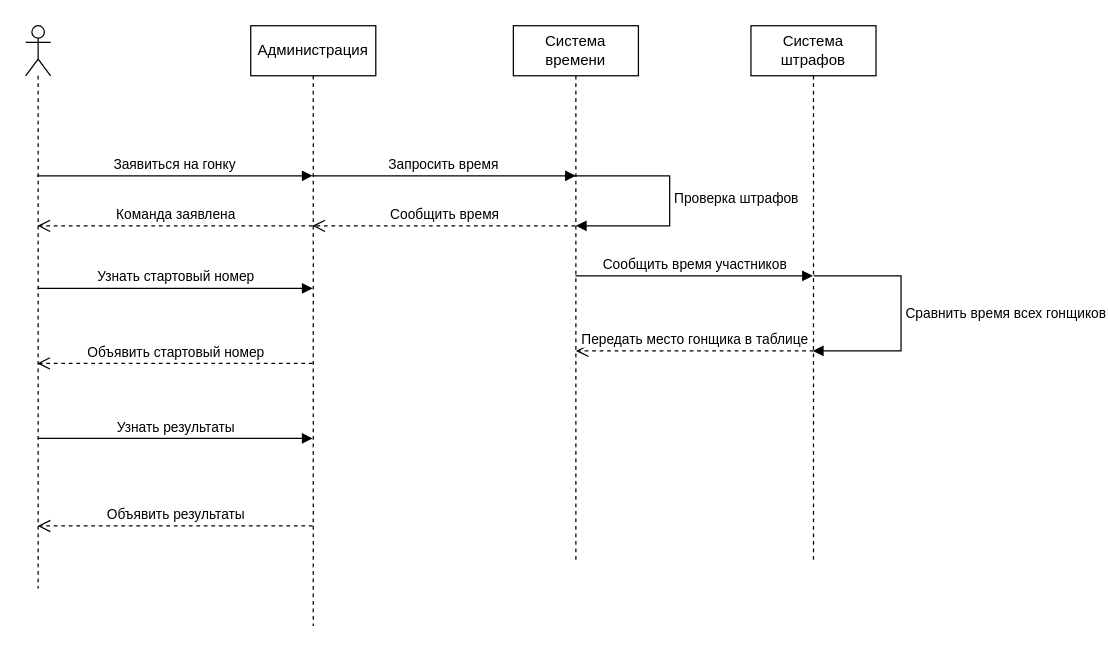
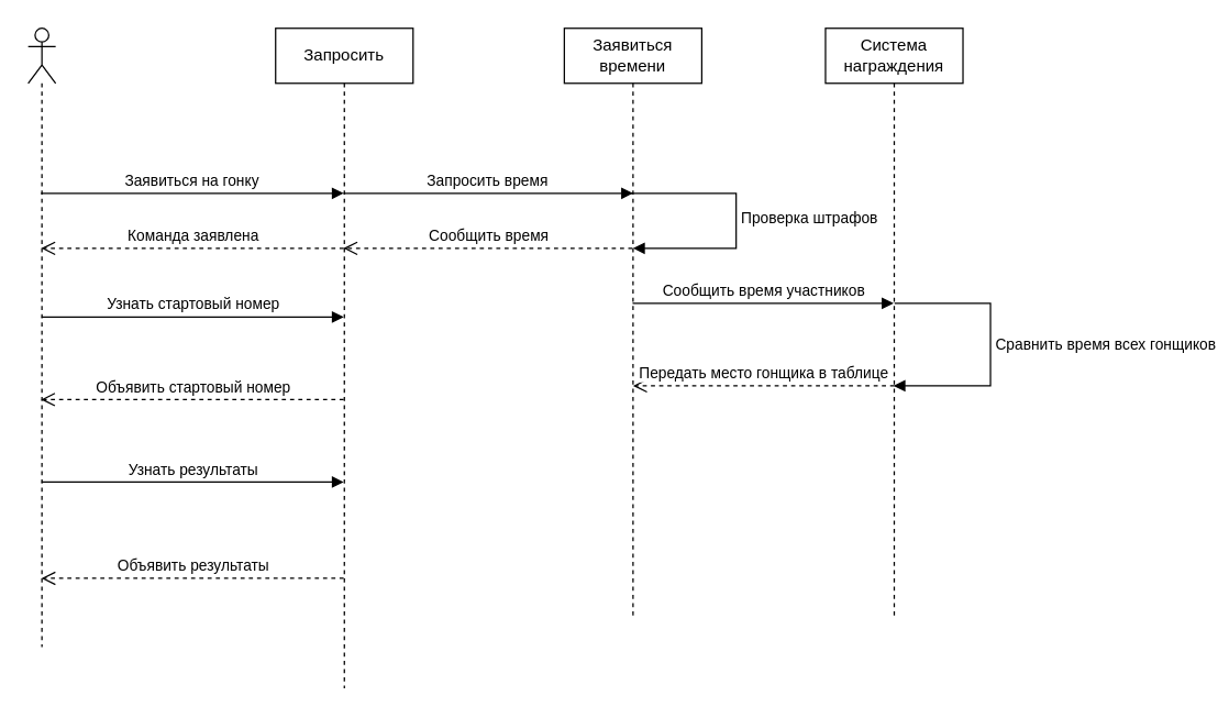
  <mxCell id="0" />
  <mxCell id="1" parent="0" />
- <mxCell id="2" value="Администрация" style="shape=umlLifeline;perimeter=lifelinePerimeter;whiteSpace=wrap;html=1;container=1;dropTarget=0;collapsible=0;recursiveResize=0;outlineConnect=0;portConstraint=eastwest;newEdgeStyle={&quot;curved&quot;:0,&quot;rounded&quot;:0};" vertex="1" parent="1"><mxGeometry x="200" y="20" width="100" height="480" as="geometry" /></mxCell>
+ <mxCell id="2" value="Запросить" style="shape=umlLifeline;perimeter=lifelinePerimeter;whiteSpace=wrap;html=1;container=1;dropTarget=0;collapsible=0;recursiveResize=0;outlineConnect=0;portConstraint=eastwest;newEdgeStyle={&quot;curved&quot;:0,&quot;rounded&quot;:0};" vertex="1" parent="1"><mxGeometry x="200" y="20" width="100" height="480" as="geometry" /></mxCell>
  <mxCell id="3" value="Заявиться на гонку" style="html=1;verticalAlign=bottom;endArrow=block;curved=0;rounded=0;" edge="1" parent="1" target="2"><mxGeometry width="80" relative="1" as="geometry"><mxPoint x="29.324" y="140" as="sourcePoint" /><mxPoint x="220" y="140" as="targetPoint" /></mxGeometry></mxCell>
  <mxCell id="4" value="Команда заявлена" style="html=1;verticalAlign=bottom;endArrow=open;dashed=1;endSize=8;curved=0;rounded=0;" edge="1" parent="1" source="2" target="12"><mxGeometry relative="1" as="geometry"><mxPoint x="210" y="260" as="sourcePoint" /><mxPoint x="50" y="250" as="targetPoint" /><Array as="points"><mxPoint x="190" y="180" /></Array></mxGeometry></mxCell>
  <mxCell id="5" value="Узнать результаты" style="html=1;verticalAlign=bottom;endArrow=block;curved=0;rounded=0;" edge="1" parent="1"><mxGeometry width="80" relative="1" as="geometry"><mxPoint x="29.667" y="350" as="sourcePoint" /><mxPoint x="249.5" y="350" as="targetPoint" /></mxGeometry></mxCell>
  <mxCell id="6" value="Объявить результаты" style="html=1;verticalAlign=bottom;endArrow=open;dashed=1;endSize=8;curved=0;rounded=0;" edge="1" parent="1"><mxGeometry relative="1" as="geometry"><mxPoint x="249.5" y="420" as="sourcePoint" /><mxPoint x="29.667" y="420" as="targetPoint" /></mxGeometry></mxCell>
  <mxCell id="7" value="Объявить стартовый номер" style="html=1;verticalAlign=bottom;endArrow=open;dashed=1;endSize=8;curved=0;rounded=0;" edge="1" parent="1"><mxGeometry relative="1" as="geometry"><mxPoint x="249.5" y="290" as="sourcePoint" /><mxPoint x="29.324" y="290" as="targetPoint" /></mxGeometry></mxCell>
  <mxCell id="8" value="Узнать стартовый номер" style="html=1;verticalAlign=bottom;endArrow=block;curved=0;rounded=0;" edge="1" parent="1"><mxGeometry width="80" relative="1" as="geometry"><mxPoint x="29.667" y="230" as="sourcePoint" /><mxPoint x="249.5" y="230" as="targetPoint" /></mxGeometry></mxCell>
- <mxCell id="9" value="Система времени" style="shape=umlLifeline;perimeter=lifelinePerimeter;whiteSpace=wrap;html=1;container=1;dropTarget=0;collapsible=0;recursiveResize=0;outlineConnect=0;portConstraint=eastwest;newEdgeStyle={&quot;curved&quot;:0,&quot;rounded&quot;:0};" vertex="1" parent="1"><mxGeometry x="410" y="20" width="100" height="430" as="geometry" /></mxCell>
- <mxCell id="10" value="Система штрафов" style="shape=umlLifeline;perimeter=lifelinePerimeter;whiteSpace=wrap;html=1;container=1;dropTarget=0;collapsible=0;recursiveResize=0;outlineConnect=0;portConstraint=eastwest;newEdgeStyle={&quot;curved&quot;:0,&quot;rounded&quot;:0};" vertex="1" parent="1"><mxGeometry x="600" y="20" width="100" height="430" as="geometry" /></mxCell>
+ <mxCell id="9" value="Заявиться времени" style="shape=umlLifeline;perimeter=lifelinePerimeter;whiteSpace=wrap;html=1;container=1;dropTarget=0;collapsible=0;recursiveResize=0;outlineConnect=0;portConstraint=eastwest;newEdgeStyle={&quot;curved&quot;:0,&quot;rounded&quot;:0};" vertex="1" parent="1"><mxGeometry x="410" y="20" width="100" height="430" as="geometry" /></mxCell>
+ <mxCell id="10" value="Система награждения" style="shape=umlLifeline;perimeter=lifelinePerimeter;whiteSpace=wrap;html=1;container=1;dropTarget=0;collapsible=0;recursiveResize=0;outlineConnect=0;portConstraint=eastwest;newEdgeStyle={&quot;curved&quot;:0,&quot;rounded&quot;:0};" vertex="1" parent="1"><mxGeometry x="600" y="20" width="100" height="430" as="geometry" /></mxCell>
  <mxCell id="11" value="Запросить время" style="html=1;verticalAlign=bottom;endArrow=block;curved=0;rounded=0;" edge="1" parent="1"><mxGeometry width="80" relative="1" as="geometry"><mxPoint x="249.324" y="140" as="sourcePoint" /><mxPoint x="460" y="140" as="targetPoint" /></mxGeometry></mxCell>
  <mxCell id="12" value="" style="shape=umlLifeline;perimeter=lifelinePerimeter;whiteSpace=wrap;html=1;container=1;dropTarget=0;collapsible=0;recursiveResize=0;outlineConnect=0;portConstraint=eastwest;newEdgeStyle={&quot;curved&quot;:0,&quot;rounded&quot;:0};participant=umlActor;" vertex="1" parent="1"><mxGeometry x="20" y="20" width="20" height="450" as="geometry" /></mxCell>
  <mxCell id="13" value="Сообщить время" style="html=1;verticalAlign=bottom;endArrow=open;dashed=1;endSize=8;curved=0;rounded=0;" edge="1" parent="1"><mxGeometry relative="1" as="geometry"><mxPoint x="459.5" y="180" as="sourcePoint" /><mxPoint x="249.324" y="180" as="targetPoint" /></mxGeometry></mxCell>
  <mxCell id="14" value="Проверка штрафов" style="html=1;align=left;spacingLeft=2;endArrow=block;rounded=0;edgeStyle=orthogonalEdgeStyle;curved=0;rounded=0;" edge="1" parent="1"><mxGeometry relative="1" as="geometry"><mxPoint x="455" y="140" as="sourcePoint" /><Array as="points"><mxPoint x="535" y="140" /><mxPoint x="535" y="180" /></Array><mxPoint x="460" y="180" as="targetPoint" /></mxGeometry></mxCell>
  <mxCell id="15" value="Сообщить время участников" style="html=1;verticalAlign=bottom;endArrow=block;curved=0;rounded=0;" edge="1" parent="1"><mxGeometry width="80" relative="1" as="geometry"><mxPoint x="459.667" y="220" as="sourcePoint" /><mxPoint x="649.5" y="220" as="targetPoint" /></mxGeometry></mxCell>
  <mxCell id="16" value="Передать место гонщика в таблице" style="html=1;verticalAlign=bottom;endArrow=open;dashed=1;endSize=8;curved=0;rounded=0;" edge="1" parent="1"><mxGeometry relative="1" as="geometry"><mxPoint x="650" y="280" as="sourcePoint" /><mxPoint x="460.004" y="280" as="targetPoint" /></mxGeometry></mxCell>
  <mxCell id="17" value="Сравнить время всех гонщиков" style="html=1;align=left;spacingLeft=2;endArrow=block;rounded=0;edgeStyle=orthogonalEdgeStyle;curved=0;rounded=0;" edge="1" target="10" parent="1"><mxGeometry relative="1" as="geometry"><mxPoint x="650.222" y="220" as="sourcePoint" /><Array as="points"><mxPoint x="720" y="220" /><mxPoint x="720" y="280" /></Array><mxPoint x="650.167" y="290" as="targetPoint" /></mxGeometry></mxCell>
